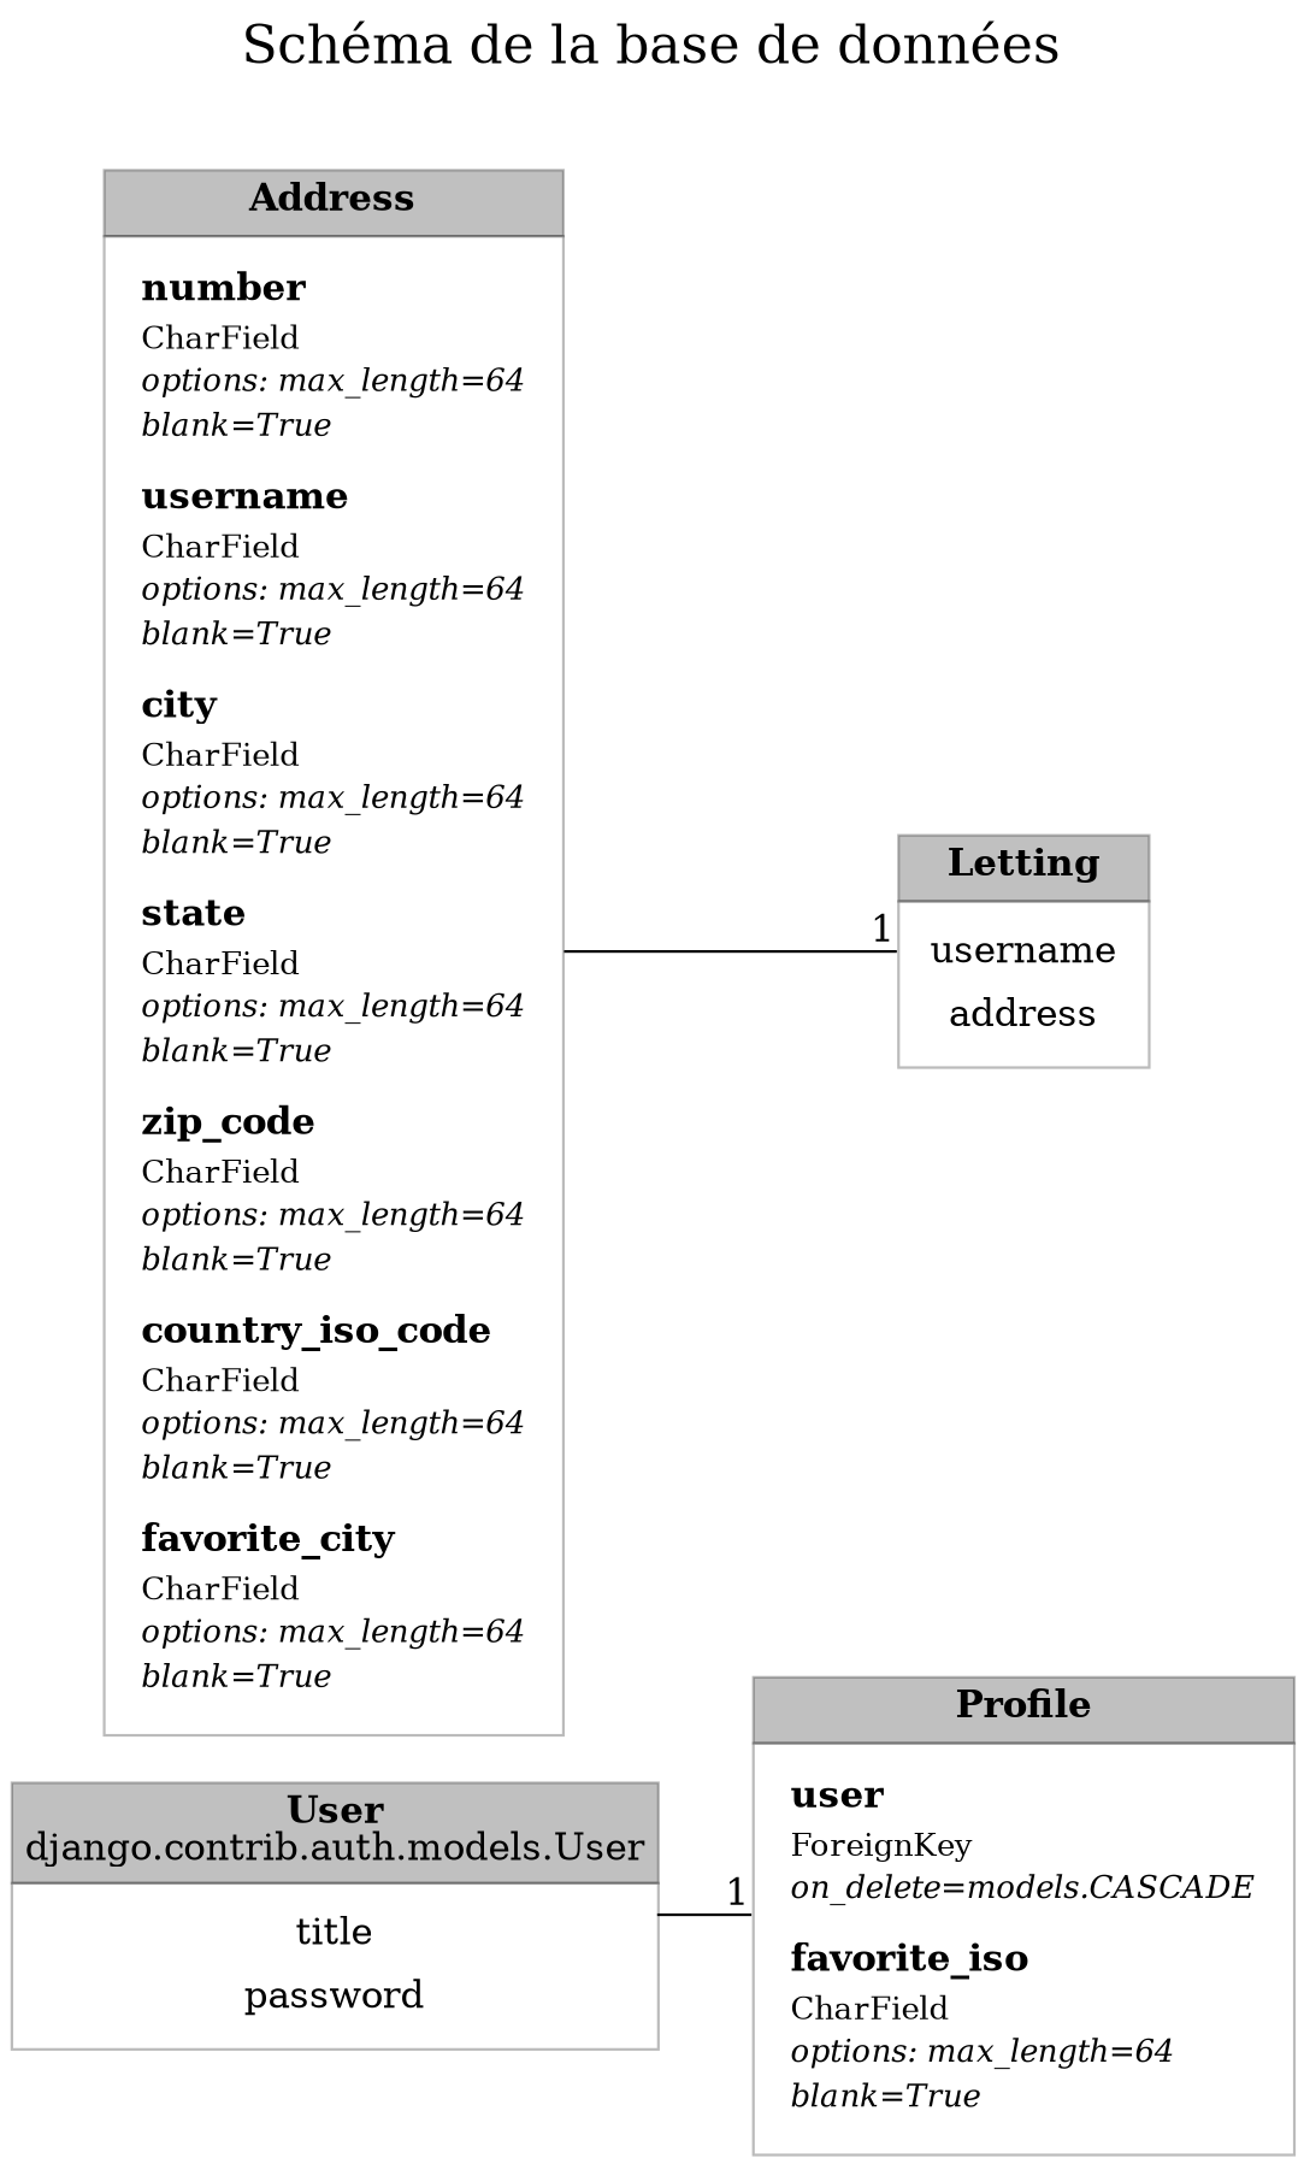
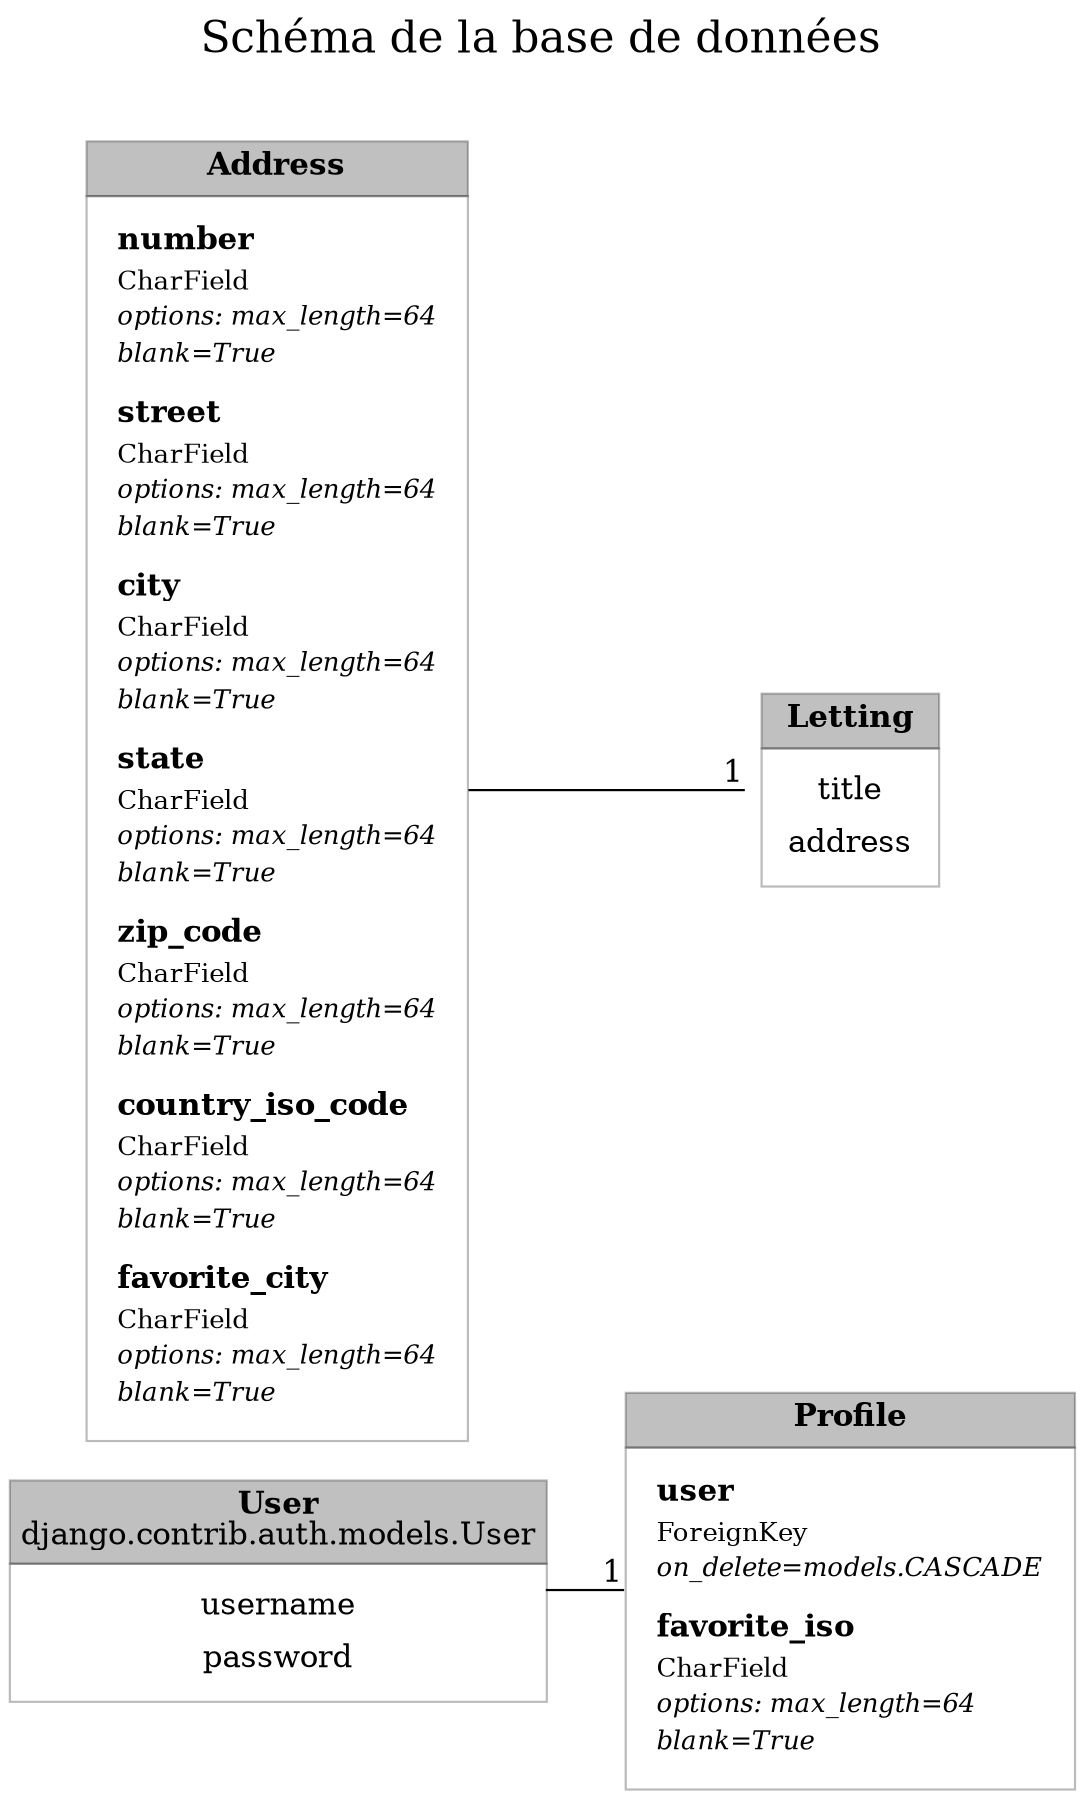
  digraph {
    fontname="DejaVu Serif"
    fontsize=20
    label="Schéma de la base de données"
    labelloc=t
    newrank=true
    rankdir=LR
    node [color=white fontname="DejaVu Serif" margin=0 pencolor="#00000044" shape=plaintext style=filled]
    edge [arrowhead=none dir=forward fontname="DejaVu Serif" headlabel=1]
-   n1 [label=<<table border="0" cellborder="1" cellspacing="0" cellpadding="4">                     <tr><td bgcolor="grey"><b>User</b><br/>django.contrib.auth.models.User</td></tr>                     <tr><td>                         <table border="0" cellborder="0" cellspacing="5">                             <tr><td >title</td></tr>                             <tr><td >password</td></tr>                         </table>                     </td></tr>             </table>>]
+   n1 [label=<<table border="0" cellborder="1" cellspacing="0" cellpadding="4">                     <tr><td bgcolor="grey"><b>User</b><br/>django.contrib.auth.models.User</td></tr>                     <tr><td>                         <table border="0" cellborder="0" cellspacing="5">                             <tr><td >username</td></tr>                             <tr><td >password</td></tr>                         </table>                     </td></tr>             </table>>]
    n2 [label=<<table border="0" cellborder="1" cellspacing="0" cellpadding="4">                 <tr><td bgcolor="grey"><b>Profile</b></td></tr>                 <tr><td>                     <table border="0" cellborder="0" cellspacing="5">                         <tr><td port="user">                             <table border="0" cellborder="0" cellspacing="0">                                 <tr><td align="left"><b>user</b></td></tr>                                 <tr><td align="left"><font point-size="12">ForeignKey</font></td></tr>                                 <tr><td align="left"><font point-size="12"><i>on_delete=models.CASCADE</i></font></td></tr>                             </table>                         </td></tr>                         <tr><td>                             <table border="0" cellborder="0" cellspacing="0">                                 <tr><td align="left"><b>favorite_iso</b></td></tr>                                 <tr><td align="left"><font point-size="12">CharField</font></td></tr>                                 <tr><td align="left"><font point-size="12"><i>options: max_length=64</i></font></td></tr>                                 <tr><td align="left"><font point-size="12"><i>blank=True</i></font></td></tr>                             </table>                         </td></tr>                     </table>                 </td></tr>             </table>>]
-   n3 [label=<<table border="0" cellborder="1" cellspacing="0" cellpadding="4">                 <tr><td bgcolor="grey"><b>Address</b></td></tr>                 <tr><td>                     <table border="0" cellborder="0" cellspacing="5">                         <tr><td>                             <table border="0" cellborder="0" cellspacing="0">                                     <tr><td align="left"><b>number</b></td></tr>                                     <tr><td align="left"><font point-size="12">CharField</font></td></tr>                                     <tr><td align="left"><font point-size="12"><i>options: max_length=64</i></font></td></tr>                                     <tr><td align="left"><font point-size="12"><i>blank=True</i></font></td></tr>                             </table>                         </td></tr>                         <tr><td>                             <table border="0" cellborder="0" cellspacing="0">                                     <tr><td align="left"><b>username</b></td></tr>                                     <tr><td align="left"><font point-size="12">CharField</font></td></tr>                                     <tr><td align="left"><font point-size="12"><i>options: max_length=64</i></font></td></tr>                                     <tr><td align="left"><font point-size="12"><i>blank=True</i></font></td></tr>                             </table>                         </td></tr>                         <tr><td>                             <table border="0" cellborder="0" cellspacing="0">                                     <tr><td align="left"><b>city</b></td></tr>                                     <tr><td align="left"><font point-size="12">CharField</font></td></tr>                                     <tr><td align="left"><font point-size="12"><i>options: max_length=64</i></font></td></tr>                                     <tr><td align="left"><font point-size="12"><i>blank=True</i></font></td></tr>                             </table>                         </td></tr>                         <tr><td>                             <table border="0" cellborder="0" cellspacing="0">                                     <tr><td align="left"><b>state</b></td></tr>                                     <tr><td align="left"><font point-size="12">CharField</font></td></tr>                                     <tr><td align="left"><font point-size="12"><i>options: max_length=64</i></font></td></tr>                                     <tr><td align="left"><font point-size="12"><i>blank=True</i></font></td></tr>                             </table>                         </td></tr>                         <tr><td>                             <table border="0" cellborder="0" cellspacing="0">                                     <tr><td align="left"><b>zip_code</b></td></tr>                                     <tr><td align="left"><font point-size="12">CharField</font></td></tr>                                     <tr><td align="left"><font point-size="12"><i>options: max_length=64</i></font></td></tr>                                     <tr><td align="left"><font point-size="12"><i>blank=True</i></font></td></tr>                             </table>                         </td></tr>                         <tr><td>                             <table border="0" cellborder="0" cellspacing="0">                                     <tr><td align="left"><b>country_iso_code</b></td></tr>                                     <tr><td align="left"><font point-size="12">CharField</font></td></tr>                                     <tr><td align="left"><font point-size="12"><i>options: max_length=64</i></font></td></tr>                                     <tr><td align="left"><font point-size="12"><i>blank=True</i></font></td></tr>                             </table>                         </td></tr>                         <tr><td>                             <table border="0" cellborder="0" cellspacing="0">                                     <tr><td align="left"><b>favorite_city</b></td></tr>                                     <tr><td align="left"><font point-size="12">CharField</font></td></tr>                                     <tr><td align="left"><font point-size="12"><i>options: max_length=64</i></font></td></tr>                                     <tr><td align="left"><font point-size="12"><i>blank=True</i></font></td></tr>                             </table>                         </td></tr>                     </table>                 </td></tr>             </table>>]
-   n4 [label=<<table border="0" cellborder="1" cellspacing="0" cellpadding="4">                 <tr><td bgcolor="grey"><b>Letting</b></td></tr>                 <tr><td>                     <table border="0" cellborder="0" cellspacing="5">                         <tr><td>username</td></tr>                         <tr><td port="address">address</td></tr>                     </table>                 </td></tr>             </table>>]
+   n3 [label=<<table border="0" cellborder="1" cellspacing="0" cellpadding="4">                 <tr><td bgcolor="grey"><b>Address</b></td></tr>                 <tr><td>                     <table border="0" cellborder="0" cellspacing="5">                         <tr><td>                             <table border="0" cellborder="0" cellspacing="0">                                     <tr><td align="left"><b>number</b></td></tr>                                     <tr><td align="left"><font point-size="12">CharField</font></td></tr>                                     <tr><td align="left"><font point-size="12"><i>options: max_length=64</i></font></td></tr>                                     <tr><td align="left"><font point-size="12"><i>blank=True</i></font></td></tr>                             </table>                         </td></tr>                         <tr><td>                             <table border="0" cellborder="0" cellspacing="0">                                     <tr><td align="left"><b>street</b></td></tr>                                     <tr><td align="left"><font point-size="12">CharField</font></td></tr>                                     <tr><td align="left"><font point-size="12"><i>options: max_length=64</i></font></td></tr>                                     <tr><td align="left"><font point-size="12"><i>blank=True</i></font></td></tr>                             </table>                         </td></tr>                         <tr><td>                             <table border="0" cellborder="0" cellspacing="0">                                     <tr><td align="left"><b>city</b></td></tr>                                     <tr><td align="left"><font point-size="12">CharField</font></td></tr>                                     <tr><td align="left"><font point-size="12"><i>options: max_length=64</i></font></td></tr>                                     <tr><td align="left"><font point-size="12"><i>blank=True</i></font></td></tr>                             </table>                         </td></tr>                         <tr><td>                             <table border="0" cellborder="0" cellspacing="0">                                     <tr><td align="left"><b>state</b></td></tr>                                     <tr><td align="left"><font point-size="12">CharField</font></td></tr>                                     <tr><td align="left"><font point-size="12"><i>options: max_length=64</i></font></td></tr>                                     <tr><td align="left"><font point-size="12"><i>blank=True</i></font></td></tr>                             </table>                         </td></tr>                         <tr><td>                             <table border="0" cellborder="0" cellspacing="0">                                     <tr><td align="left"><b>zip_code</b></td></tr>                                     <tr><td align="left"><font point-size="12">CharField</font></td></tr>                                     <tr><td align="left"><font point-size="12"><i>options: max_length=64</i></font></td></tr>                                     <tr><td align="left"><font point-size="12"><i>blank=True</i></font></td></tr>                             </table>                         </td></tr>                         <tr><td>                             <table border="0" cellborder="0" cellspacing="0">                                     <tr><td align="left"><b>country_iso_code</b></td></tr>                                     <tr><td align="left"><font point-size="12">CharField</font></td></tr>                                     <tr><td align="left"><font point-size="12"><i>options: max_length=64</i></font></td></tr>                                     <tr><td align="left"><font point-size="12"><i>blank=True</i></font></td></tr>                             </table>                         </td></tr>                         <tr><td>                             <table border="0" cellborder="0" cellspacing="0">                                     <tr><td align="left"><b>favorite_city</b></td></tr>                                     <tr><td align="left"><font point-size="12">CharField</font></td></tr>                                     <tr><td align="left"><font point-size="12"><i>options: max_length=64</i></font></td></tr>                                     <tr><td align="left"><font point-size="12"><i>blank=True</i></font></td></tr>                             </table>                         </td></tr>                     </table>                 </td></tr>             </table>>]
+   n4 [label=<<table border="0" cellborder="1" cellspacing="0" cellpadding="4">                 <tr><td bgcolor="grey"><b>Letting</b></td></tr>                 <tr><td>                     <table border="0" cellborder="0" cellspacing="5">                         <tr><td>title</td></tr>                         <tr><td port="address">address</td></tr>                     </table>                 </td></tr>             </table>>]
    n1 -> n2
    n3 -> n4
  }
